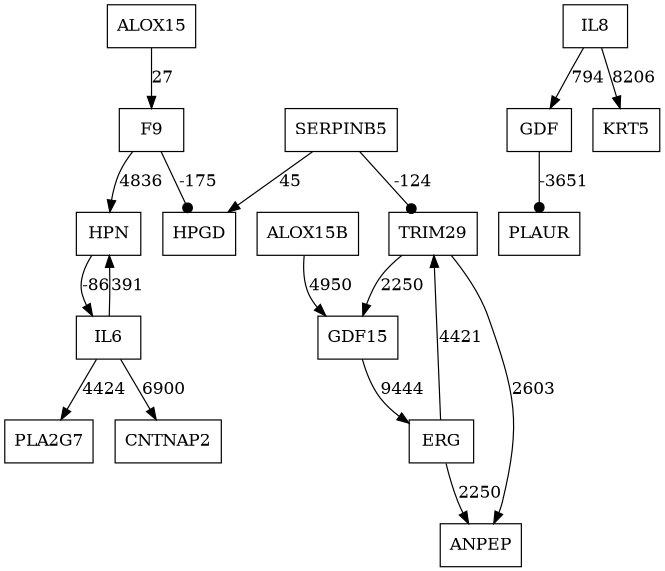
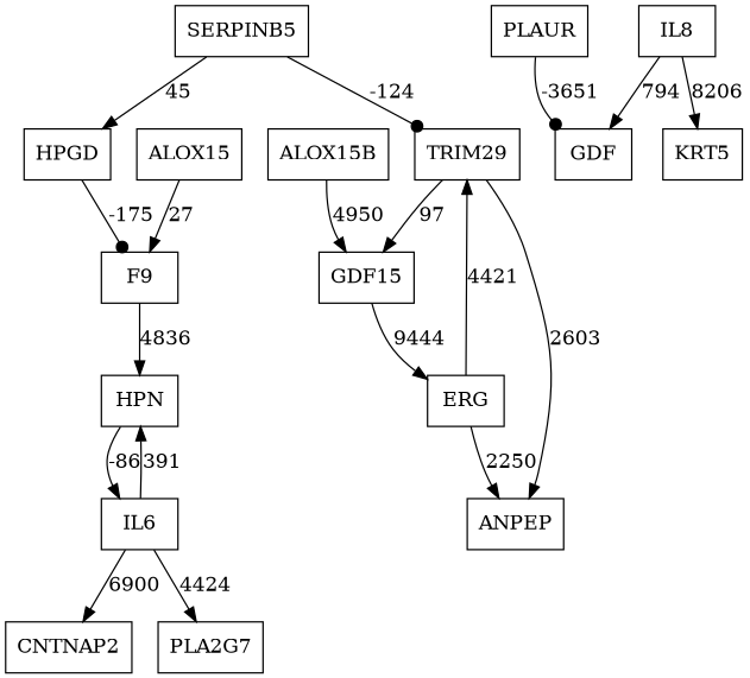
  digraph {
    node [shape=box]
    n1 [label=ALOX15]
    n2 [label=F9]
    n3 [label=HPN]
    n4 [label=ALOX15B]
    n5 [label=GDF15]
    n6 [label=ERG]
    n7 [label=ANPEP]
    n8 [label=CNTNAP2]
    n9 [label=TRIM29]
    n10 [label=IL6]
    n11 [label=GDF]
    n12 [label=PLAUR]
    n13 [label=HPGD]
    n14 [label=SERPINB5]
    n15 [label=PLA2G7]
    n16 [label=IL8]
    n17 [label=KRT5]
    n1 -> n2 [label=27]
    n2 -> n3 [label=4836]
    n3 -> n10 [arrowhead=normal label=-86]
    n4 -> n5 [label=4950]
    n5 -> n6 [label=9444]
    n6 -> n7 [label=2250]
    n6 -> n9 [label=4421]
-   n9 -> n5 [label=2250]
+   n9 -> n5 [label=97]
    n9 -> n7 [label=2603]
    n10 -> n3 [label=391]
    n10 -> n8 [label=6900]
    n10 -> n15 [label=4424]
-   n11 -> n12 [arrowhead=dot label=-3651]
-   n2 -> n13 [arrowhead=dot label=-175]
+   n12 -> n11 [arrowhead=dot label=-3651]
+   n13 -> n2 [arrowhead=dot label=-175]
    n14 -> n9 [arrowhead=dot label=-124]
    n14 -> n13 [label=45]
    n16 -> n11 [label=794]
    n16 -> n17 [label=8206]
  }
